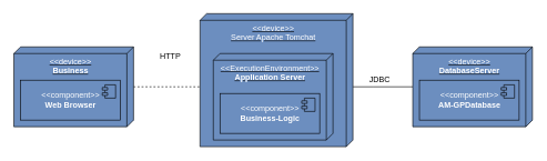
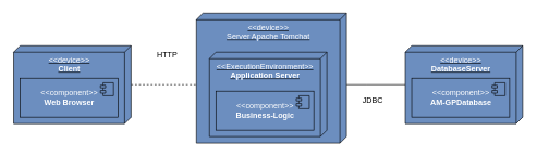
  <mxCell id="0" />
  <mxCell id="1" parent="0" />
  <mxCell id="2" style="edgeStyle=orthogonalEdgeStyle;rounded=0;orthogonalLoop=1;jettySize=auto;html=1;endArrow=none;endFill=0;dashed=1;" parent="1" source="3" target="5" edge="1"><mxGeometry relative="1" as="geometry"><Array as="points"><mxPoint x="280" y="130" /><mxPoint x="280" y="130" /></Array></mxGeometry></mxCell>
- <mxCell id="3" value="&lt;font color=&quot;#ffffff&quot;&gt;&amp;lt;&amp;lt;device&amp;gt;&amp;gt;&lt;br&gt;&lt;b&gt;Business&lt;/b&gt;&lt;/font&gt;" style="verticalAlign=top;align=center;spacingTop=8;spacingLeft=2;spacingRight=12;shape=cube;size=10;direction=south;fontStyle=4;html=1;fillColor=#6C8EBF;" parent="1" vertex="1"><mxGeometry x="20" y="70" width="180" height="120" as="geometry" /></mxCell>
+ <mxCell id="3" value="&lt;font color=&quot;#ffffff&quot;&gt;&amp;lt;&amp;lt;device&amp;gt;&amp;gt;&lt;br&gt;&lt;b&gt;Client&lt;/b&gt;&lt;/font&gt;" style="verticalAlign=top;align=center;spacingTop=8;spacingLeft=2;spacingRight=12;shape=cube;size=10;direction=south;fontStyle=4;html=1;fillColor=#6C8EBF;" parent="1" vertex="1"><mxGeometry x="20" y="70" width="180" height="120" as="geometry" /></mxCell>
  <mxCell id="4" style="edgeStyle=orthogonalEdgeStyle;rounded=0;orthogonalLoop=1;jettySize=auto;html=1;endArrow=none;endFill=0;" parent="1" source="5" target="10" edge="1"><mxGeometry relative="1" as="geometry"><Array as="points"><mxPoint x="560" y="130" /><mxPoint x="560" y="130" /></Array></mxGeometry></mxCell>
  <mxCell id="5" value="&lt;font color=&quot;#ffffff&quot;&gt;&amp;lt;&amp;lt;device&amp;gt;&amp;gt;&lt;br&gt;Server Apache Tomchat&lt;/font&gt;" style="verticalAlign=top;align=center;spacingTop=8;spacingLeft=2;spacingRight=12;shape=cube;size=10;direction=south;fontStyle=4;html=1;fillColor=#6C8EBF;" parent="1" vertex="1"><mxGeometry x="300" y="20" width="230" height="200" as="geometry" /></mxCell>
  <mxCell id="6" value="&lt;font color=&quot;#ffffff&quot;&gt;&amp;lt;&amp;lt;component&amp;gt;&amp;gt;&lt;br&gt;&lt;b&gt;Web Browser&lt;/b&gt;&lt;/font&gt;" style="html=1;dropTarget=0;fillColor=#6C8EBF;" parent="1" vertex="1"><mxGeometry x="30" y="120" width="150" height="60" as="geometry" /></mxCell>
  <mxCell id="7" value="" style="shape=module;jettyWidth=8;jettyHeight=4;fillColor=#6C8EBF;" parent="6" vertex="1"><mxGeometry x="1" width="20" height="20" relative="1" as="geometry"><mxPoint x="-27" y="7" as="offset" /></mxGeometry></mxCell>
  <mxCell id="8" value="&lt;font color=&quot;#ffffff&quot;&gt;&amp;lt;&amp;lt;ExecutionEnvironment&amp;gt;&amp;gt;&lt;br&gt;&lt;/font&gt;&lt;div&gt;&lt;b&gt;&lt;font color=&quot;#ffffff&quot;&gt;Application Server&lt;/font&gt;&lt;/b&gt;&lt;/div&gt;" style="verticalAlign=top;align=center;spacingTop=8;spacingLeft=2;spacingRight=12;shape=cube;size=10;direction=south;fontStyle=4;html=1;fillColor=#6C8EBF;" parent="1" vertex="1"><mxGeometry x="320" y="80" width="180" height="130" as="geometry" /></mxCell>
  <mxCell id="9" value="HTTP" style="text;html=1;align=center;verticalAlign=middle;resizable=0;points=[];autosize=1;" parent="1" vertex="1"><mxGeometry x="230" y="75" width="50" height="20" as="geometry" /></mxCell>
  <mxCell id="10" value="&lt;font color=&quot;#ffffff&quot;&gt;&amp;lt;&amp;lt;device&amp;gt;&amp;gt;&lt;br&gt;&lt;b&gt;DatabaseServer&lt;/b&gt;&lt;/font&gt;" style="verticalAlign=top;align=center;spacingTop=8;spacingLeft=2;spacingRight=12;shape=cube;size=10;direction=south;fontStyle=4;html=1;fillColor=#6C8EBF;" parent="1" vertex="1"><mxGeometry x="620" y="70" width="180" height="120" as="geometry" /></mxCell>
  <mxCell id="11" value="&lt;font color=&quot;#ffffff&quot;&gt;&amp;lt;&amp;lt;component&amp;gt;&amp;gt;&lt;br&gt;&lt;b&gt;AM-GPDatabase&lt;/b&gt;&lt;/font&gt;" style="html=1;dropTarget=0;fillColor=#6C8EBF;" parent="1" vertex="1"><mxGeometry x="630" y="120" width="150" height="60" as="geometry" /></mxCell>
  <mxCell id="12" value="" style="shape=module;jettyWidth=8;jettyHeight=4;fillColor=#6C8EBF;" parent="11" vertex="1"><mxGeometry x="1" width="20" height="20" relative="1" as="geometry"><mxPoint x="-27" y="7" as="offset" /></mxGeometry></mxCell>
- <mxCell id="13" value="JDBC" style="text;html=1;align=center;verticalAlign=middle;resizable=0;points=[];autosize=1;" parent="1" vertex="1"><mxGeometry x="545" y="110" width="50" height="20" as="geometry" /></mxCell>
+ <mxCell id="13" value="JDBC" style="text;html=1;align=center;verticalAlign=middle;resizable=0;points=[];autosize=1;" parent="1" vertex="1"><mxGeometry x="545" y="145" width="50" height="20" as="geometry" /></mxCell>
  <mxCell id="14" value="&lt;font color=&quot;#ffffff&quot;&gt;&amp;lt;&amp;lt;component&amp;gt;&amp;gt;&lt;br&gt;&lt;b&gt;Business-Logic&lt;/b&gt;&lt;br&gt;&lt;/font&gt;" style="html=1;dropTarget=0;fillColor=#6C8EBF;" vertex="1" parent="1"><mxGeometry x="330" y="140" width="150" height="60" as="geometry" /></mxCell>
  <mxCell id="15" value="" style="shape=module;jettyWidth=8;jettyHeight=4;fillColor=#6C8EBF;" vertex="1" parent="14"><mxGeometry x="1" width="20" height="20" relative="1" as="geometry"><mxPoint x="-27" y="7" as="offset" /></mxGeometry></mxCell>
